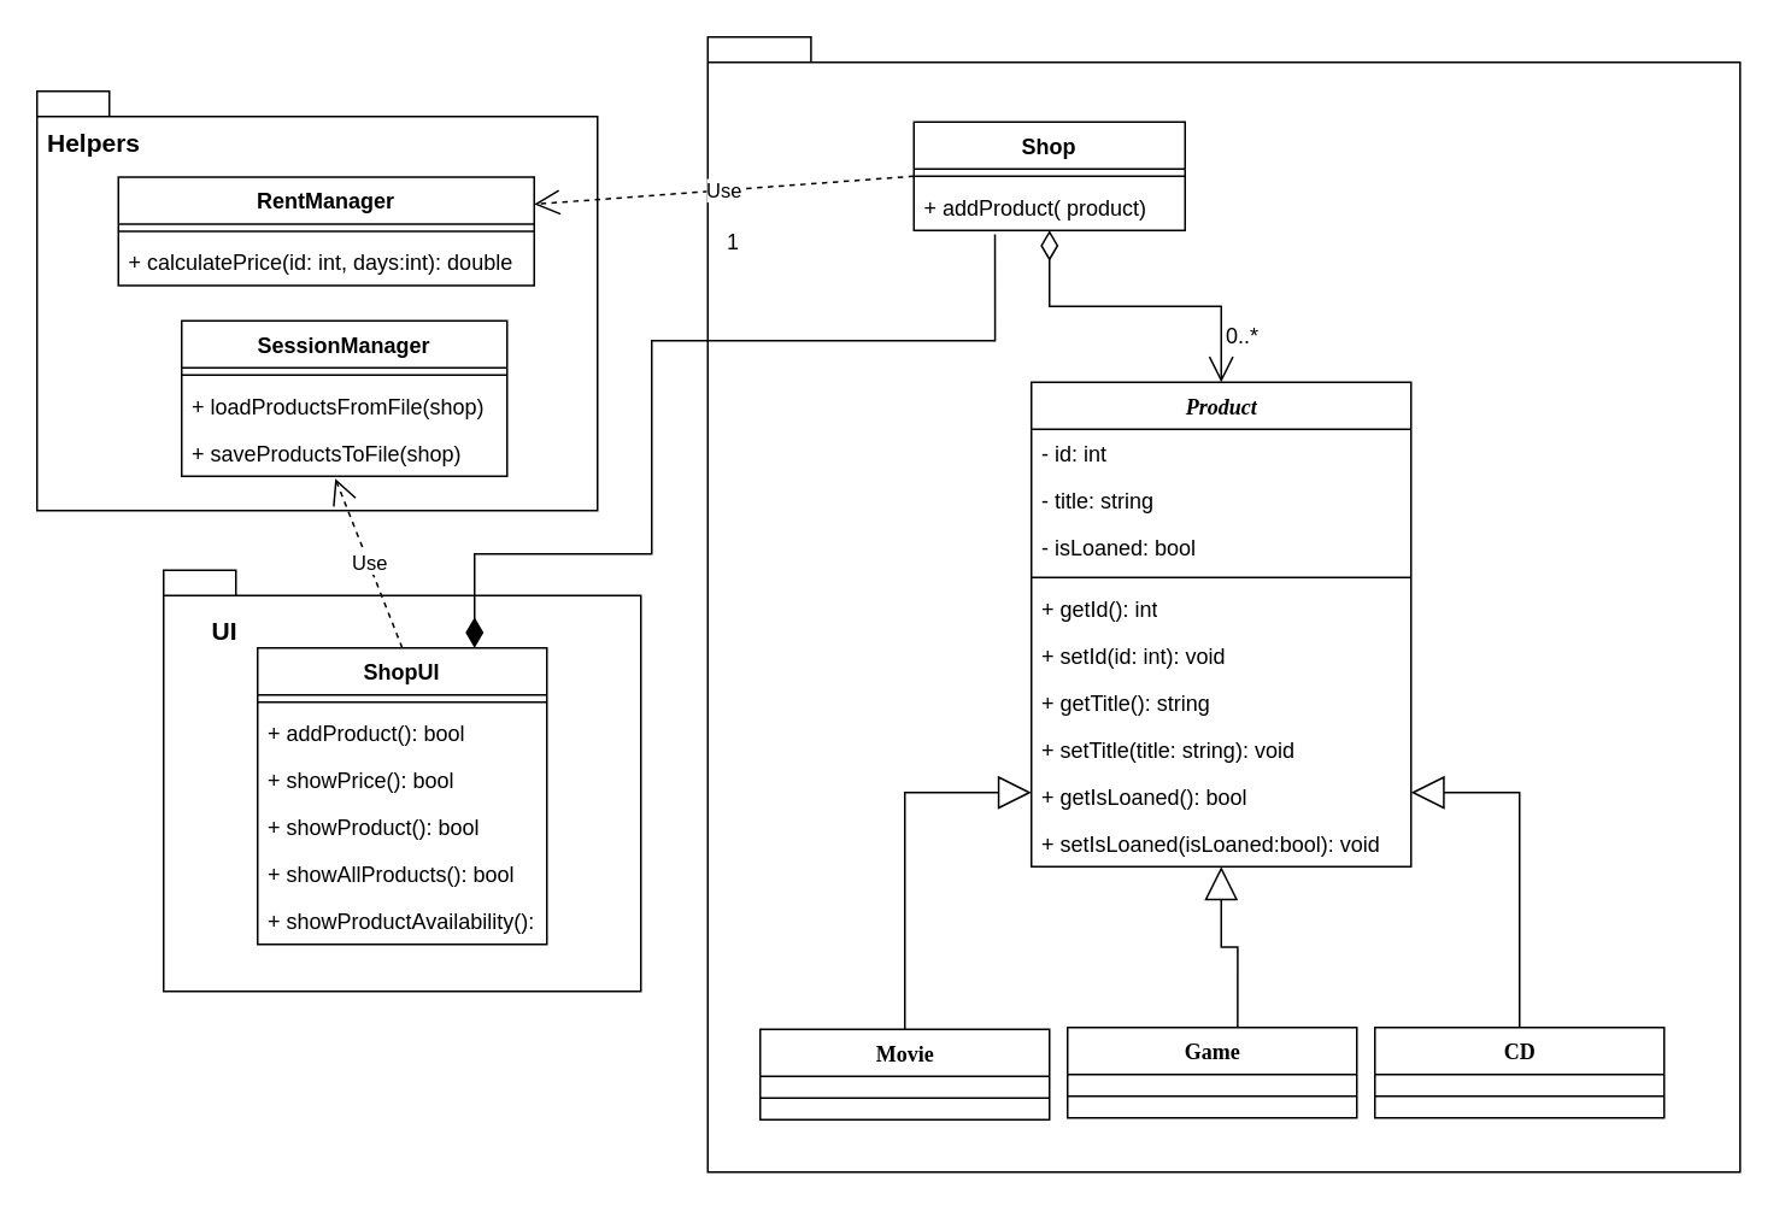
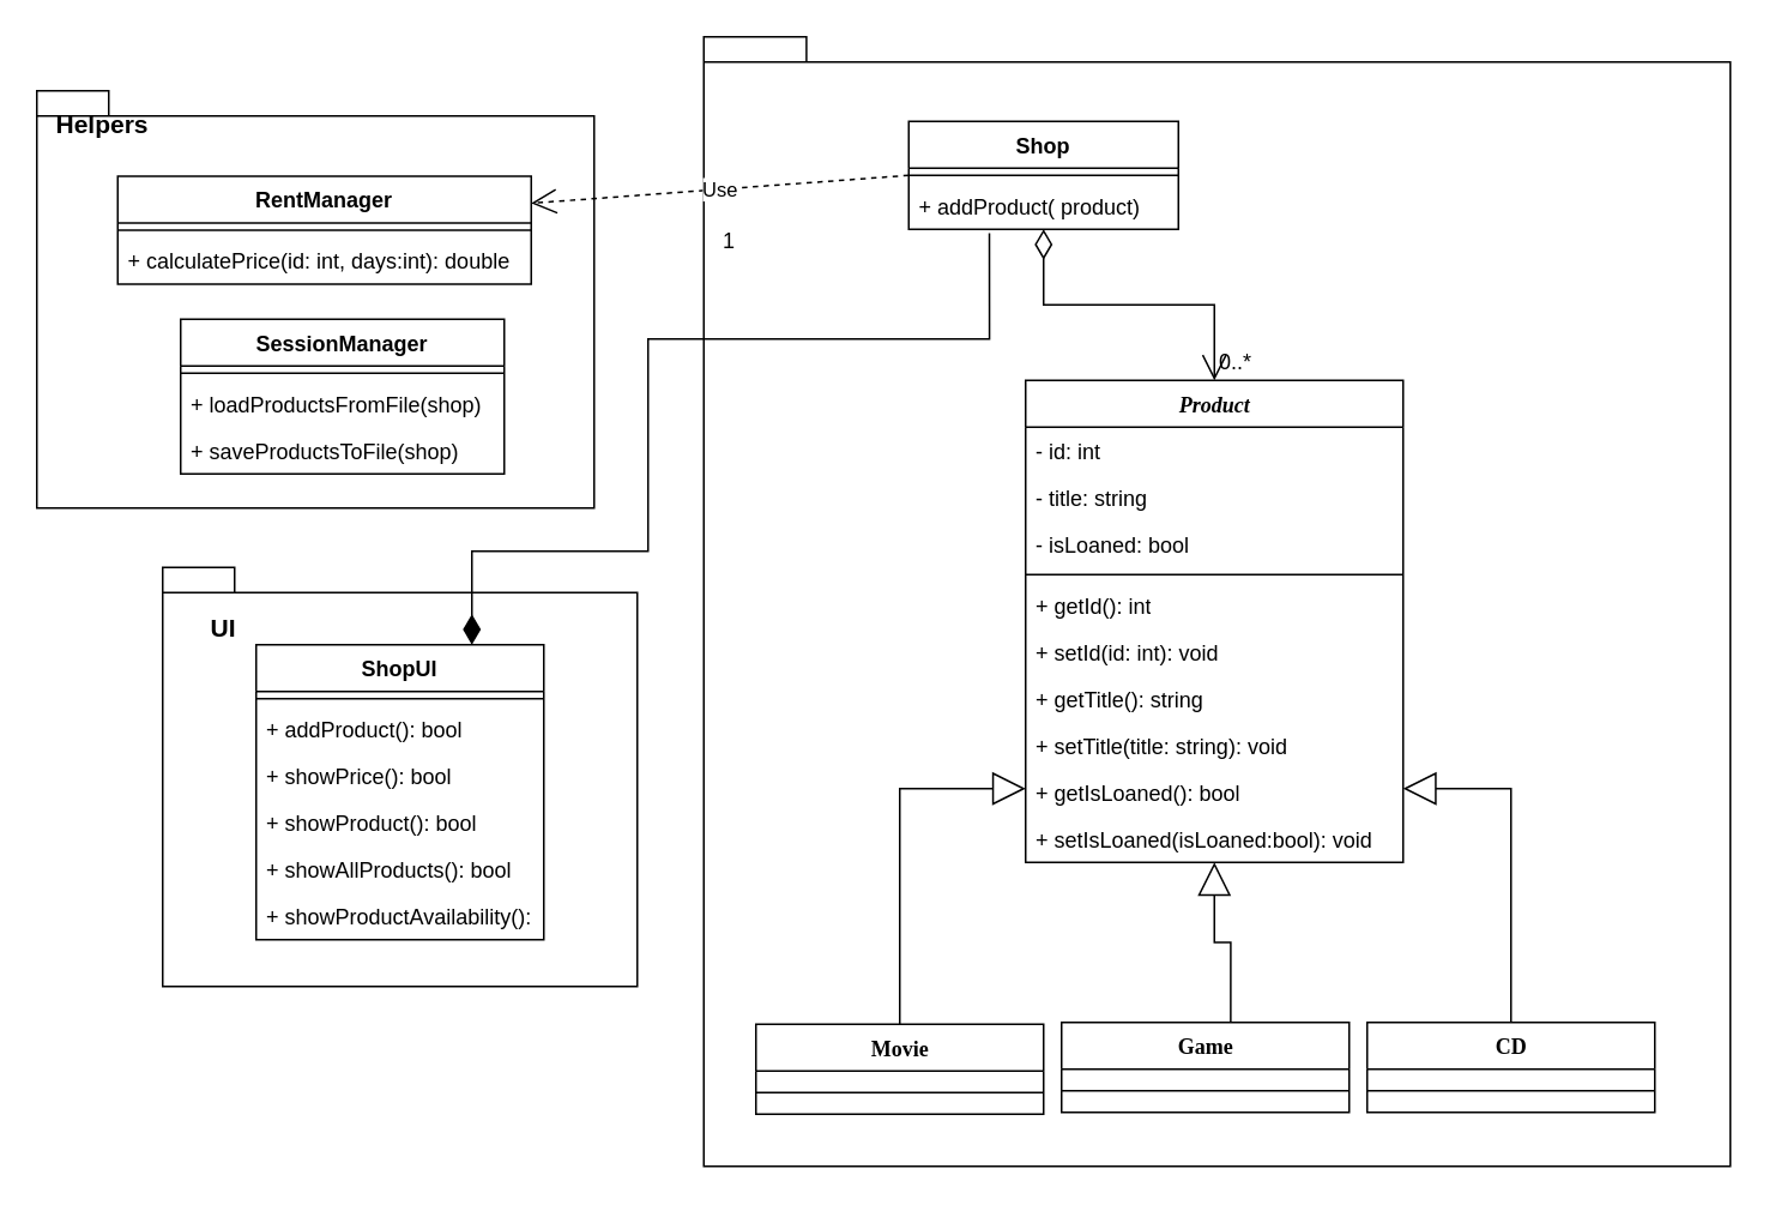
  <mxCell id="0" />
  <mxCell id="1" parent="0" />
  <mxCell id="2" value="" style="shape=folder;fontStyle=1;spacingTop=10;tabWidth=40;tabHeight=14;tabPosition=left;html=1;fontSize=14;" parent="1" vertex="1"><mxGeometry x="391" y="20" width="571" height="628" as="geometry" /></mxCell>
  <mxCell id="3" value="" style="shape=folder;fontStyle=1;spacingTop=10;tabWidth=40;tabHeight=14;tabPosition=left;html=1;fontSize=14;" parent="1" vertex="1"><mxGeometry x="90" y="315" width="264" height="233" as="geometry" /></mxCell>
  <mxCell id="4" value="" style="shape=folder;fontStyle=1;spacingTop=10;tabWidth=40;tabHeight=14;tabPosition=left;html=1;align=left;" parent="1" vertex="1"><mxGeometry x="20" y="50" width="310" height="232" as="geometry" /></mxCell>
  <mxCell id="5" value="&lt;i&gt;Product&lt;/i&gt;" style="swimlane;html=1;fontStyle=1;align=center;verticalAlign=top;childLayout=stackLayout;horizontal=1;startSize=26;horizontalStack=0;resizeParent=1;resizeLast=0;collapsible=1;marginBottom=0;swimlaneFillColor=#ffffff;rounded=0;shadow=0;comic=0;labelBackgroundColor=none;strokeColor=#000000;strokeWidth=1;fillColor=none;fontFamily=Verdana;fontSize=12;fontColor=#000000;" parent="1" vertex="1"><mxGeometry x="570" y="211" width="210" height="268" as="geometry" /></mxCell>
  <mxCell id="6" value="- id: int" style="text;html=1;strokeColor=none;fillColor=none;align=left;verticalAlign=top;spacingLeft=4;spacingRight=4;whiteSpace=wrap;overflow=hidden;rotatable=0;points=[[0,0.5],[1,0.5]];portConstraint=eastwest;" parent="5" vertex="1"><mxGeometry y="26" width="210" height="26" as="geometry" /></mxCell>
  <mxCell id="7" value="- title: string" style="text;html=1;strokeColor=none;fillColor=none;align=left;verticalAlign=top;spacingLeft=4;spacingRight=4;whiteSpace=wrap;overflow=hidden;rotatable=0;points=[[0,0.5],[1,0.5]];portConstraint=eastwest;" parent="5" vertex="1"><mxGeometry y="52" width="210" height="26" as="geometry" /></mxCell>
  <mxCell id="8" value="- isLoaned: bool" style="text;html=1;strokeColor=none;fillColor=none;align=left;verticalAlign=top;spacingLeft=4;spacingRight=4;whiteSpace=wrap;overflow=hidden;rotatable=0;points=[[0,0.5],[1,0.5]];portConstraint=eastwest;" parent="5" vertex="1"><mxGeometry y="78" width="210" height="26" as="geometry" /></mxCell>
  <mxCell id="9" value="" style="line;html=1;strokeWidth=1;fillColor=none;align=left;verticalAlign=middle;spacingTop=-1;spacingLeft=3;spacingRight=3;rotatable=0;labelPosition=right;points=[];portConstraint=eastwest;" parent="5" vertex="1"><mxGeometry y="104" width="210" height="8" as="geometry" /></mxCell>
  <mxCell id="10" value="+ getId(): int" style="text;html=1;strokeColor=none;fillColor=none;align=left;verticalAlign=top;spacingLeft=4;spacingRight=4;whiteSpace=wrap;overflow=hidden;rotatable=0;points=[[0,0.5],[1,0.5]];portConstraint=eastwest;" parent="5" vertex="1"><mxGeometry y="112" width="210" height="26" as="geometry" /></mxCell>
  <mxCell id="11" value="+ setId(id: int): void" style="text;html=1;strokeColor=none;fillColor=none;align=left;verticalAlign=top;spacingLeft=4;spacingRight=4;whiteSpace=wrap;overflow=hidden;rotatable=0;points=[[0,0.5],[1,0.5]];portConstraint=eastwest;" parent="5" vertex="1"><mxGeometry y="138" width="210" height="26" as="geometry" /></mxCell>
  <mxCell id="12" value="+ getTitle(): string&lt;span style=&quot;font-family: &amp;#34;helvetica&amp;#34; , &amp;#34;arial&amp;#34; , sans-serif ; font-size: 0px ; white-space: nowrap&quot;&gt;%3CmxGraphModel%3E%3Croot%3E%3CmxCell%20id%3D%220%22%2F%3E%3CmxCell%20id%3D%221%22%20parent%3D%220%22%2F%3E%3CmxCell%20id%3D%222%22%20value%3D%22%2B%20setId(string)%3A%20void%22%20style%3D%22text%3Bhtml%3D1%3BstrokeColor%3Dnone%3BfillColor%3Dnone%3Balign%3Dleft%3BverticalAlign%3Dtop%3BspacingLeft%3D4%3BspacingRight%3D4%3BwhiteSpace%3Dwrap%3Boverflow%3Dhidden%3Brotatable%3D0%3Bpoints%3D%5B%5B0%2C0.5%5D%2C%5B1%2C0.5%5D%5D%3BportConstraint%3Deastwest%3B%22%20vertex%3D%221%22%20parent%3D%221%22%3E%3CmxGeometry%20x%3D%22740%22%20y%3D%22195%22%20width%3D%22160%22%20height%3D%2226%22%20as%3D%22geometry%22%2F%3E%3C%2FmxCell%3E%3C%2Froot%3E%3C%2FmxGraphModel%3E&lt;/span&gt;" style="text;html=1;strokeColor=none;fillColor=none;align=left;verticalAlign=top;spacingLeft=4;spacingRight=4;whiteSpace=wrap;overflow=hidden;rotatable=0;points=[[0,0.5],[1,0.5]];portConstraint=eastwest;" parent="5" vertex="1"><mxGeometry y="164" width="210" height="26" as="geometry" /></mxCell>
  <mxCell id="13" value="+ setTitle(title: string): void" style="text;html=1;strokeColor=none;fillColor=none;align=left;verticalAlign=top;spacingLeft=4;spacingRight=4;whiteSpace=wrap;overflow=hidden;rotatable=0;points=[[0,0.5],[1,0.5]];portConstraint=eastwest;" parent="5" vertex="1"><mxGeometry y="190" width="210" height="26" as="geometry" /></mxCell>
  <mxCell id="14" value="+ getIsLoaned(): bool" style="text;html=1;strokeColor=none;fillColor=none;align=left;verticalAlign=top;spacingLeft=4;spacingRight=4;whiteSpace=wrap;overflow=hidden;rotatable=0;points=[[0,0.5],[1,0.5]];portConstraint=eastwest;" parent="5" vertex="1"><mxGeometry y="216" width="210" height="26" as="geometry" /></mxCell>
  <mxCell id="15" value="+ setIsLoaned(isLoaned:bool): void" style="text;html=1;strokeColor=none;fillColor=none;align=left;verticalAlign=top;spacingLeft=4;spacingRight=4;whiteSpace=wrap;overflow=hidden;rotatable=0;points=[[0,0.5],[1,0.5]];portConstraint=eastwest;" parent="5" vertex="1"><mxGeometry y="242" width="210" height="26" as="geometry" /></mxCell>
  <mxCell id="16" style="edgeStyle=orthogonalEdgeStyle;html=1;labelBackgroundColor=none;startFill=0;startSize=8;endArrow=block;endFill=0;endSize=16;fontFamily=Verdana;fontSize=12;exitX=0.5;exitY=0;exitDx=0;exitDy=0;rounded=0;" parent="1" source="17" target="5" edge="1"><mxGeometry relative="1" as="geometry"><Array as="points"><mxPoint x="500" y="438" /><mxPoint x="640" y="438" /></Array></mxGeometry></mxCell>
  <mxCell id="17" value="Movie" style="swimlane;html=1;fontStyle=1;align=center;verticalAlign=top;childLayout=stackLayout;horizontal=1;startSize=26;horizontalStack=0;resizeParent=1;resizeLast=0;collapsible=1;marginBottom=0;swimlaneFillColor=#ffffff;rounded=0;shadow=0;comic=0;labelBackgroundColor=none;strokeColor=#000000;strokeWidth=1;fillColor=none;fontFamily=Verdana;fontSize=12;fontColor=#000000;" parent="1" vertex="1"><mxGeometry x="420" y="569" width="160" height="50" as="geometry" /></mxCell>
  <mxCell id="18" value="" style="line;html=1;strokeWidth=1;fillColor=none;align=left;verticalAlign=middle;spacingTop=-1;spacingLeft=3;spacingRight=3;rotatable=0;labelPosition=right;points=[];portConstraint=eastwest;" parent="17" vertex="1"><mxGeometry y="26" width="160" height="24" as="geometry" /></mxCell>
  <mxCell id="19" style="edgeStyle=orthogonalEdgeStyle;html=1;labelBackgroundColor=none;startFill=0;startSize=8;endArrow=block;endFill=0;endSize=16;fontFamily=Verdana;fontSize=12;rounded=0;exitX=0.588;exitY=0.003;exitDx=0;exitDy=0;exitPerimeter=0;" parent="1" source="20" target="5" edge="1"><mxGeometry relative="1" as="geometry" /></mxCell>
  <mxCell id="20" value="Game" style="swimlane;html=1;fontStyle=1;align=center;verticalAlign=top;childLayout=stackLayout;horizontal=1;startSize=26;horizontalStack=0;resizeParent=1;resizeLast=0;collapsible=1;marginBottom=0;swimlaneFillColor=#ffffff;rounded=0;shadow=0;comic=0;labelBackgroundColor=none;strokeColor=#000000;strokeWidth=1;fillColor=none;fontFamily=Verdana;fontSize=12;fontColor=#000000;" parent="1" vertex="1"><mxGeometry x="590" y="568" width="160" height="50" as="geometry" /></mxCell>
  <mxCell id="21" value="" style="line;html=1;strokeWidth=1;fillColor=none;align=left;verticalAlign=middle;spacingTop=-1;spacingLeft=3;spacingRight=3;rotatable=0;labelPosition=right;points=[];portConstraint=eastwest;" parent="20" vertex="1"><mxGeometry y="26" width="160" height="24" as="geometry" /></mxCell>
  <mxCell id="22" style="edgeStyle=orthogonalEdgeStyle;html=1;labelBackgroundColor=none;startFill=0;startSize=8;endArrow=block;endFill=0;endSize=16;fontFamily=Verdana;fontSize=12;exitX=0.5;exitY=0;exitDx=0;exitDy=0;rounded=0;" parent="1" source="23" target="5" edge="1"><mxGeometry relative="1" as="geometry"><Array as="points"><mxPoint x="840" y="438" /><mxPoint x="700" y="438" /></Array></mxGeometry></mxCell>
  <mxCell id="23" value="CD" style="swimlane;html=1;fontStyle=1;align=center;verticalAlign=top;childLayout=stackLayout;horizontal=1;startSize=26;horizontalStack=0;resizeParent=1;resizeLast=0;collapsible=1;marginBottom=0;swimlaneFillColor=#ffffff;rounded=0;shadow=0;comic=0;labelBackgroundColor=none;strokeColor=#000000;strokeWidth=1;fillColor=none;fontFamily=Verdana;fontSize=12;fontColor=#000000;" parent="1" vertex="1"><mxGeometry x="760" y="568" width="160" height="50" as="geometry" /></mxCell>
  <mxCell id="24" value="" style="line;html=1;strokeWidth=1;fillColor=none;align=left;verticalAlign=middle;spacingTop=-1;spacingLeft=3;spacingRight=3;rotatable=0;labelPosition=right;points=[];portConstraint=eastwest;" parent="23" vertex="1"><mxGeometry y="26" width="160" height="24" as="geometry" /></mxCell>
  <mxCell id="25" value="Shop" style="swimlane;fontStyle=1;align=center;verticalAlign=top;childLayout=stackLayout;horizontal=1;startSize=26;horizontalStack=0;resizeParent=1;resizeParentMax=0;resizeLast=0;collapsible=1;marginBottom=0;" parent="1" vertex="1"><mxGeometry x="505" y="67" width="150" height="60" as="geometry" /></mxCell>
  <mxCell id="26" value="" style="line;strokeWidth=1;fillColor=none;align=left;verticalAlign=middle;spacingTop=-1;spacingLeft=3;spacingRight=3;rotatable=0;labelPosition=right;points=[];portConstraint=eastwest;" parent="25" vertex="1"><mxGeometry y="26" width="150" height="8" as="geometry" /></mxCell>
  <mxCell id="27" value="+ addProduct( product)" style="text;strokeColor=none;fillColor=none;align=left;verticalAlign=top;spacingLeft=4;spacingRight=4;overflow=hidden;rotatable=0;points=[[0,0.5],[1,0.5]];portConstraint=eastwest;" parent="25" vertex="1"><mxGeometry y="34" width="150" height="26" as="geometry" /></mxCell>
  <mxCell id="28" value="" style="endArrow=open;html=1;endSize=12;startArrow=diamondThin;startSize=14;startFill=0;edgeStyle=orthogonalEdgeStyle;align=left;verticalAlign=bottom;endFill=0;entryX=0.5;entryY=0;entryDx=0;entryDy=0;rounded=0;exitX=0.5;exitY=1;exitDx=0;exitDy=0;" parent="1" source="25" target="5" edge="1"><mxGeometry x="-1" y="3" relative="1" as="geometry"><mxPoint x="730" y="88" as="sourcePoint" /><mxPoint x="890" y="88" as="targetPoint" /></mxGeometry></mxCell>
- <mxCell id="29" value="0..*" style="text;html=1;resizable=0;points=[];autosize=1;align=left;verticalAlign=top;spacingTop=-4;" parent="1" vertex="1"><mxGeometry x="676" y="176" width="30" height="20" as="geometry" /></mxCell>
+ <mxCell id="29" value="0..*" style="text;html=1;resizable=0;points=[];autosize=1;align=left;verticalAlign=top;spacingTop=-4;" parent="1" vertex="1"><mxGeometry x="676" y="191" width="30" height="20" as="geometry" /></mxCell>
  <mxCell id="30" value="RentManager" style="swimlane;fontStyle=1;align=center;verticalAlign=top;childLayout=stackLayout;horizontal=1;startSize=26;horizontalStack=0;resizeParent=1;resizeParentMax=0;resizeLast=0;collapsible=1;marginBottom=0;" parent="1" vertex="1"><mxGeometry x="65" y="97.5" width="230" height="60" as="geometry" /></mxCell>
  <mxCell id="31" value="" style="line;strokeWidth=1;fillColor=none;align=left;verticalAlign=middle;spacingTop=-1;spacingLeft=3;spacingRight=3;rotatable=0;labelPosition=right;points=[];portConstraint=eastwest;" parent="30" vertex="1"><mxGeometry y="26" width="230" height="8" as="geometry" /></mxCell>
  <mxCell id="32" value="+ calculatePrice(id: int, days:int): double" style="text;strokeColor=none;fillColor=none;align=left;verticalAlign=top;spacingLeft=4;spacingRight=4;overflow=hidden;rotatable=0;points=[[0,0.5],[1,0.5]];portConstraint=eastwest;" parent="30" vertex="1"><mxGeometry y="34" width="230" height="26" as="geometry" /></mxCell>
  <mxCell id="33" value="Use" style="endArrow=open;endSize=12;dashed=1;html=1;entryX=1;entryY=0.25;entryDx=0;entryDy=0;exitX=0;exitY=0.5;exitDx=0;exitDy=0;" parent="1" source="25" target="30" edge="1"><mxGeometry width="160" relative="1" as="geometry"><mxPoint x="400" y="338" as="sourcePoint" /><mxPoint x="390" y="147" as="targetPoint" /></mxGeometry></mxCell>
  <mxCell id="34" value="ShopUI" style="swimlane;fontStyle=1;align=center;verticalAlign=top;childLayout=stackLayout;horizontal=1;startSize=26;horizontalStack=0;resizeParent=1;resizeParentMax=0;resizeLast=0;collapsible=1;marginBottom=0;" parent="1" vertex="1"><mxGeometry x="142" y="358" width="160" height="164" as="geometry" /></mxCell>
  <mxCell id="35" value="" style="line;strokeWidth=1;fillColor=none;align=left;verticalAlign=middle;spacingTop=-1;spacingLeft=3;spacingRight=3;rotatable=0;labelPosition=right;points=[];portConstraint=eastwest;" parent="34" vertex="1"><mxGeometry y="26" width="160" height="8" as="geometry" /></mxCell>
  <mxCell id="36" value="+ addProduct(): bool" style="text;strokeColor=none;fillColor=none;align=left;verticalAlign=top;spacingLeft=4;spacingRight=4;overflow=hidden;rotatable=0;points=[[0,0.5],[1,0.5]];portConstraint=eastwest;" parent="34" vertex="1"><mxGeometry y="34" width="160" height="26" as="geometry" /></mxCell>
  <mxCell id="37" value="+ showPrice(): bool" style="text;strokeColor=none;fillColor=none;align=left;verticalAlign=top;spacingLeft=4;spacingRight=4;overflow=hidden;rotatable=0;points=[[0,0.5],[1,0.5]];portConstraint=eastwest;" parent="34" vertex="1"><mxGeometry y="60" width="160" height="26" as="geometry" /></mxCell>
  <mxCell id="38" value="+ showProduct(): bool" style="text;strokeColor=none;fillColor=none;align=left;verticalAlign=top;spacingLeft=4;spacingRight=4;overflow=hidden;rotatable=0;points=[[0,0.5],[1,0.5]];portConstraint=eastwest;" parent="34" vertex="1"><mxGeometry y="86" width="160" height="26" as="geometry" /></mxCell>
  <mxCell id="39" value="+ showAllProducts(): bool" style="text;strokeColor=none;fillColor=none;align=left;verticalAlign=top;spacingLeft=4;spacingRight=4;overflow=hidden;rotatable=0;points=[[0,0.5],[1,0.5]];portConstraint=eastwest;" parent="34" vertex="1"><mxGeometry y="112" width="160" height="26" as="geometry" /></mxCell>
  <mxCell id="40" value="+ showProductAvailability(): bool" style="text;strokeColor=none;fillColor=none;align=left;verticalAlign=top;spacingLeft=4;spacingRight=4;overflow=hidden;rotatable=0;points=[[0,0.5],[1,0.5]];portConstraint=eastwest;" parent="34" vertex="1"><mxGeometry y="138" width="160" height="26" as="geometry" /></mxCell>
  <mxCell id="41" value="" style="endArrow=none;html=1;endSize=12;startArrow=diamondThin;startSize=14;startFill=1;edgeStyle=orthogonalEdgeStyle;align=left;verticalAlign=bottom;endFill=0;exitX=0.75;exitY=0;exitDx=0;exitDy=0;rounded=0;entryX=0.299;entryY=1.086;entryDx=0;entryDy=0;entryPerimeter=0;" parent="1" source="34" target="27" edge="1"><mxGeometry x="-1" y="3" relative="1" as="geometry"><mxPoint x="300" y="328" as="sourcePoint" /><mxPoint x="460" y="328" as="targetPoint" /><Array as="points"><mxPoint x="262" y="306" /><mxPoint x="360" y="306" /><mxPoint x="360" y="188" /><mxPoint x="550" y="188" /></Array></mxGeometry></mxCell>
  <mxCell id="42" value="1" style="text;html=1;resizable=0;points=[];autosize=1;align=left;verticalAlign=top;spacingTop=-4;" parent="1" vertex="1"><mxGeometry x="399.5" y="123.5" width="20" height="20" as="geometry" /></mxCell>
  <mxCell id="43" value="SessionManager" style="swimlane;fontStyle=1;align=center;verticalAlign=top;childLayout=stackLayout;horizontal=1;startSize=26;horizontalStack=0;resizeParent=1;resizeParentMax=0;resizeLast=0;collapsible=1;marginBottom=0;" parent="1" vertex="1"><mxGeometry x="100" y="177" width="180" height="86" as="geometry" /></mxCell>
  <mxCell id="44" value="" style="line;strokeWidth=1;fillColor=none;align=left;verticalAlign=middle;spacingTop=-1;spacingLeft=3;spacingRight=3;rotatable=0;labelPosition=right;points=[];portConstraint=eastwest;" parent="43" vertex="1"><mxGeometry y="26" width="180" height="8" as="geometry" /></mxCell>
  <mxCell id="45" value="+ loadProductsFromFile(shop)" style="text;strokeColor=none;fillColor=none;align=left;verticalAlign=top;spacingLeft=4;spacingRight=4;overflow=hidden;rotatable=0;points=[[0,0.5],[1,0.5]];portConstraint=eastwest;" parent="43" vertex="1"><mxGeometry y="34" width="180" height="26" as="geometry" /></mxCell>
  <mxCell id="46" value="+ saveProductsToFile(shop)" style="text;strokeColor=none;fillColor=none;align=left;verticalAlign=top;spacingLeft=4;spacingRight=4;overflow=hidden;rotatable=0;points=[[0,0.5],[1,0.5]];portConstraint=eastwest;" parent="43" vertex="1"><mxGeometry y="60" width="180" height="26" as="geometry" /></mxCell>
- <mxCell id="47" value="Use" style="endArrow=open;endSize=12;dashed=1;html=1;entryX=0.472;entryY=1.048;entryDx=0;entryDy=0;entryPerimeter=0;exitX=0.5;exitY=0;exitDx=0;exitDy=0;" parent="1" source="34" target="46" edge="1"><mxGeometry width="160" relative="1" as="geometry"><mxPoint x="260" y="515" as="sourcePoint" /><mxPoint x="420" y="515" as="targetPoint" /></mxGeometry></mxCell>
- <mxCell id="48" value="Helpers" style="text;html=1;resizable=0;points=[];autosize=1;align=left;verticalAlign=top;spacingTop=-4;fontStyle=1;fontSize=14;" parent="1" vertex="1"><mxGeometry x="24" y="68" width="60" height="20" as="geometry" /></mxCell>
+ <mxCell id="48" value="Helpers" style="text;html=1;resizable=0;points=[];autosize=1;align=left;verticalAlign=top;spacingTop=-4;fontStyle=1;fontSize=14;" parent="1" vertex="1"><mxGeometry x="29" y="58" width="60" height="20" as="geometry" /></mxCell>
  <mxCell id="49" value="UI" style="text;html=1;resizable=0;points=[];autosize=1;align=left;verticalAlign=top;spacingTop=-4;fontStyle=1;fontSize=14;" parent="1" vertex="1"><mxGeometry x="115" y="338" width="30" height="20" as="geometry" /></mxCell>
